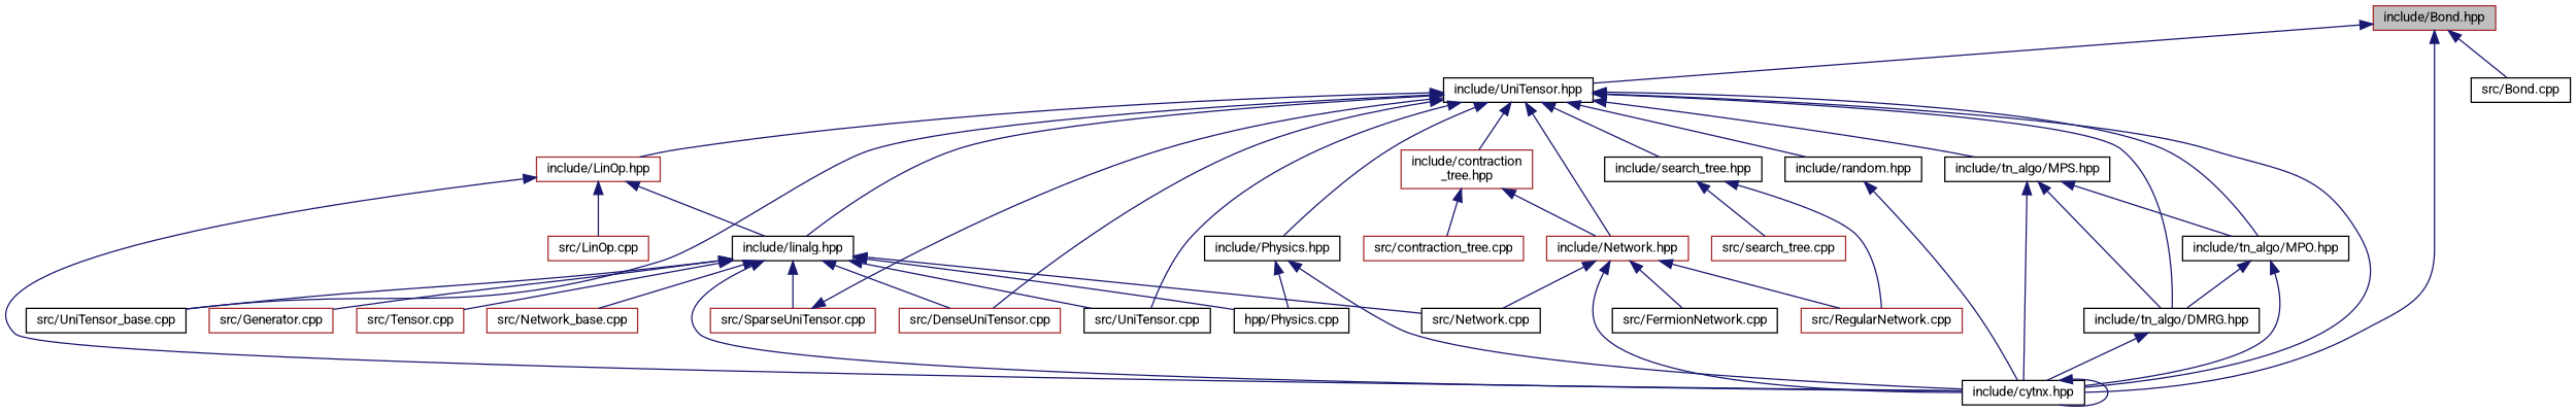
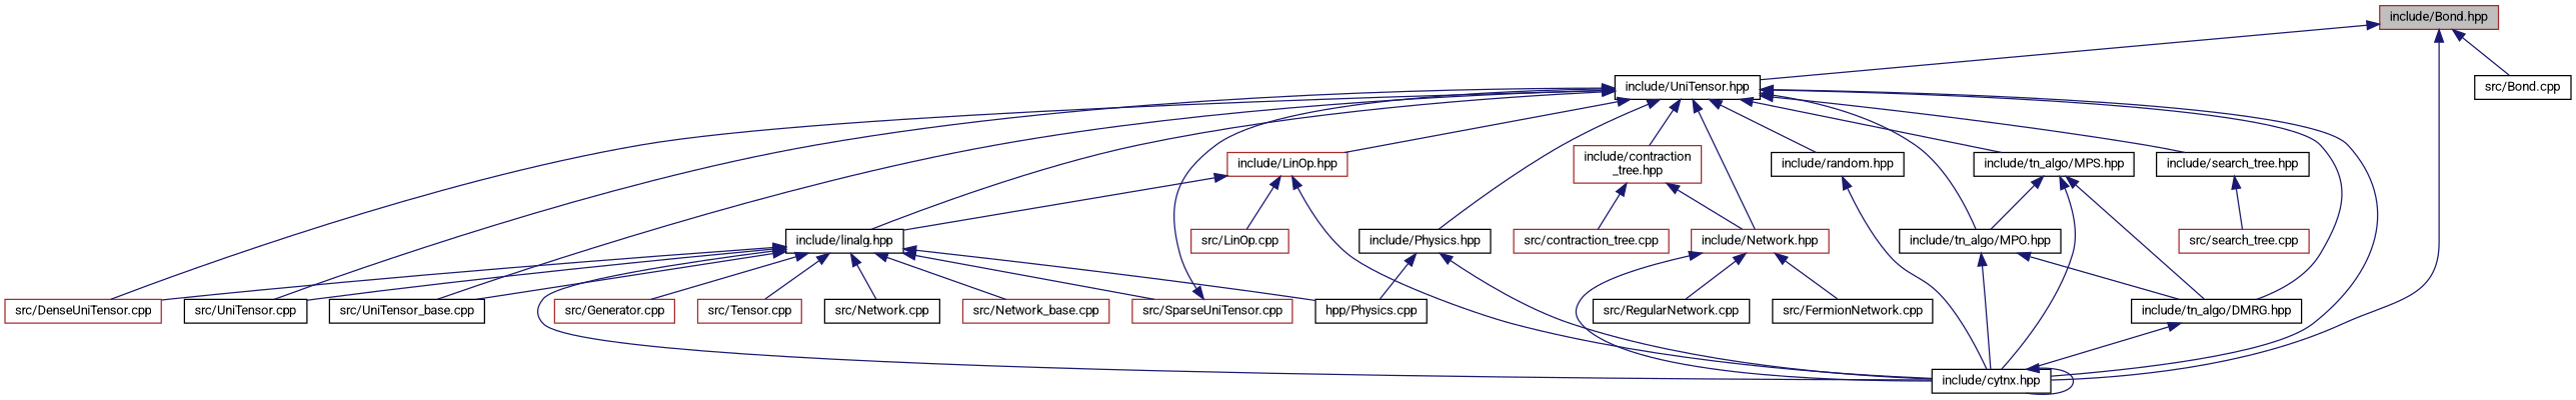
  digraph {
    fontname=Roboto
    node [color=black fillcolor=white fontname=Roboto fontsize=10 shape=record style=filled]
    edge [color=midnightblue dir=back fontname=Roboto fontsize=10 labelfontname=Helvetica labelfontsize=10 style=solid]
    n1 [color=brown fillcolor=grey75 fontcolor=black height=0.2 label="include/Bond.hpp" width=0.4]
    n2 [height=0.2 label="include/UniTensor.hpp" width=0.4]
    n3 [height=0.2 label="include/cytnx.hpp" width=0.4]
    n4 [height=0.2 label="src/Bond.cpp" width=0.4]
    n5 [color=brown height=0.2 label="include/contraction\l_tree.hpp" width=0.4]
    n6 [color=brown height=0.2 label="include/Network.hpp" width=0.4]
    n7 [height=0.2 label="include/Physics.hpp" width=0.4]
    n8 [height=0.2 label="include/linalg.hpp" width=0.4]
    n9 [color=brown height=0.2 label="src/DenseUniTensor.cpp" width=0.4]
    n10 [height=0.2 label="src/UniTensor.cpp" width=0.4]
    n11 [height=0.2 label="src/UniTensor_base.cpp" width=0.4]
    n12 [color=brown height=0.2 label="include/LinOp.hpp" width=0.4]
    n13 [height=0.2 label="include/random.hpp" width=0.4]
    n14 [height=0.2 label="include/tn_algo/MPS.hpp" width=0.4]
    n15 [height=0.2 label="include/tn_algo/MPO.hpp" width=0.4]
    n16 [height=0.2 label="include/tn_algo/DMRG.hpp" width=0.4]
    n17 [height=0.2 label="include/search_tree.hpp" width=0.4]
    n18 [color=brown height=0.2 label="src/contraction_tree.cpp" width=0.4]
    n19 [height=0.2 label="src/FermionNetwork.cpp" width=0.4]
    n20 [height=0.2 label="src/Network.cpp" width=0.4]
-   n21 [color=brown height=0.2 label="src/RegularNetwork.cpp" width=0.4]
+   n21 [height=0.2 label="src/RegularNetwork.cpp" width=0.4]
    n22 [height=0.2 label="hpp/Physics.cpp" width=0.4]
    n23 [color=brown height=0.2 label="src/SparseUniTensor.cpp" width=0.4]
    n24 [color=brown height=0.2 label="src/Network_base.cpp" width=0.4]
    n25 [color=brown height=0.2 label="src/Generator.cpp" width=0.4]
    n26 [color=brown height=0.2 label="src/Tensor.cpp" width=0.4]
    n27 [color=brown height=0.2 label="src/LinOp.cpp" width=0.4]
    n28 [color=brown height=0.2 label="src/search_tree.cpp" width=0.4]
    n1 -> n2
    n1 -> n3
    n1 -> n4
    n2 -> n3
    n2 -> n5
    n2 -> n6
    n2 -> n7
    n2 -> n8
    n2 -> n9
    n2 -> n10
    n2 -> n11
    n2 -> n12
    n2 -> n13
    n2 -> n14
    n2 -> n15
    n2 -> n16
    n2 -> n17
    n3 -> n3
    n5 -> n6
    n5 -> n18
    n6 -> n3
    n6 -> n19
-   n6 -> n20
    n6 -> n21
    n7 -> n3
    n7 -> n22
    n8 -> n3
    n8 -> n9
    n8 -> n10
    n8 -> n11
    n8 -> n20
    n8 -> n22
    n8 -> n23
    n8 -> n24
    n8 -> n25
    n8 -> n26
    n12 -> n3
    n12 -> n8
    n12 -> n27
    n13 -> n3
    n14 -> n3
    n14 -> n15
    n14 -> n16
    n15 -> n3
    n15 -> n16
    n16 -> n3
-   n17 -> n21
    n17 -> n28
    n23 -> n2
  }
